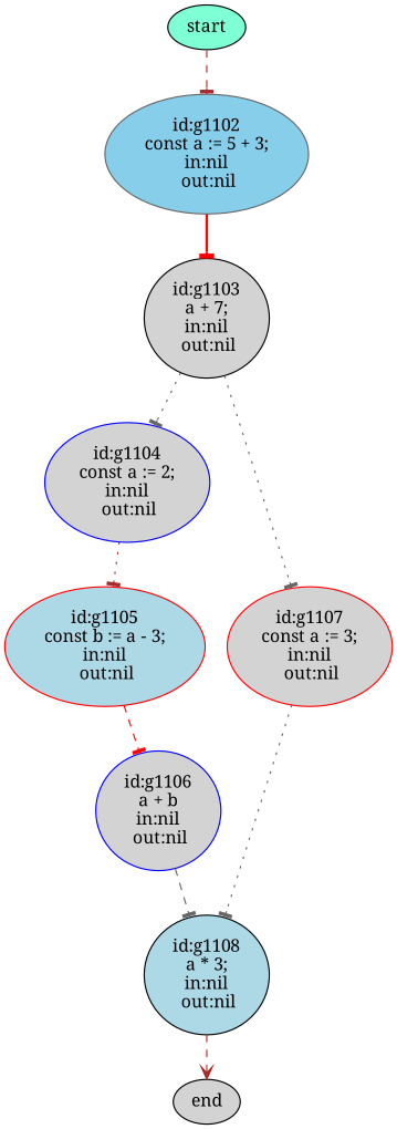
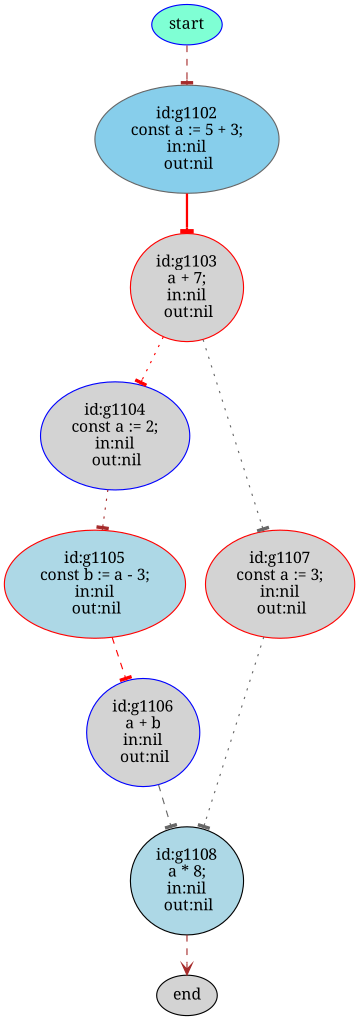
  digraph {
    fontname="Noto Serif"
    node [color=blue fillcolor=lightgrey fontname="Noto Serif" style=filled]
    edge [arrowhead=tee color=gray40 fontname="Noto Serif" style=dashed]
-   n1 [color=black fillcolor=aquamarine label=start]
+   n1 [fillcolor=aquamarine label=start]
    n2 [color=gray40 fillcolor=skyblue label="id:g1102\nconst a := 5 + 3;\nin:nil\n out:nil"]
-   n3 [color=black label="id:g1103\na + 7;\nin:nil\n out:nil"]
+   n3 [color=red label="id:g1103\na + 7;\nin:nil\n out:nil"]
    n4 [label="id:g1104\nconst a := 2;\nin:nil\n out:nil"]
    n5 [color=red label="id:g1107\nconst a := 3;\nin:nil\n out:nil"]
    n6 [color=red fillcolor=lightblue label="id:g1105\nconst b := a - 3;\nin:nil\n out:nil"]
-   n7 [color=black fillcolor=lightblue label="id:g1108\na * 3;\nin:nil\n out:nil"]
+   n7 [color=black fillcolor=lightblue label="id:g1108\na * 8;\nin:nil\n out:nil"]
    n8 [label="id:g1106\na + b\nin:nil\n out:nil"]
    n9 [color=black label=end]
    n1 -> n2 [color=brown]
    n2 -> n3 [color=red style=bold]
-   n3 -> n4 [style=dotted]
+   n3 -> n4 [color=red style=dotted]
    n3 -> n5 [style=dotted]
    n4 -> n6 [color=brown style=dotted]
    n5 -> n7 [style=dotted]
    n6 -> n8 [color=red]
    n7 -> n9 [arrowhead=vee color=brown]
    n8 -> n7
  }
